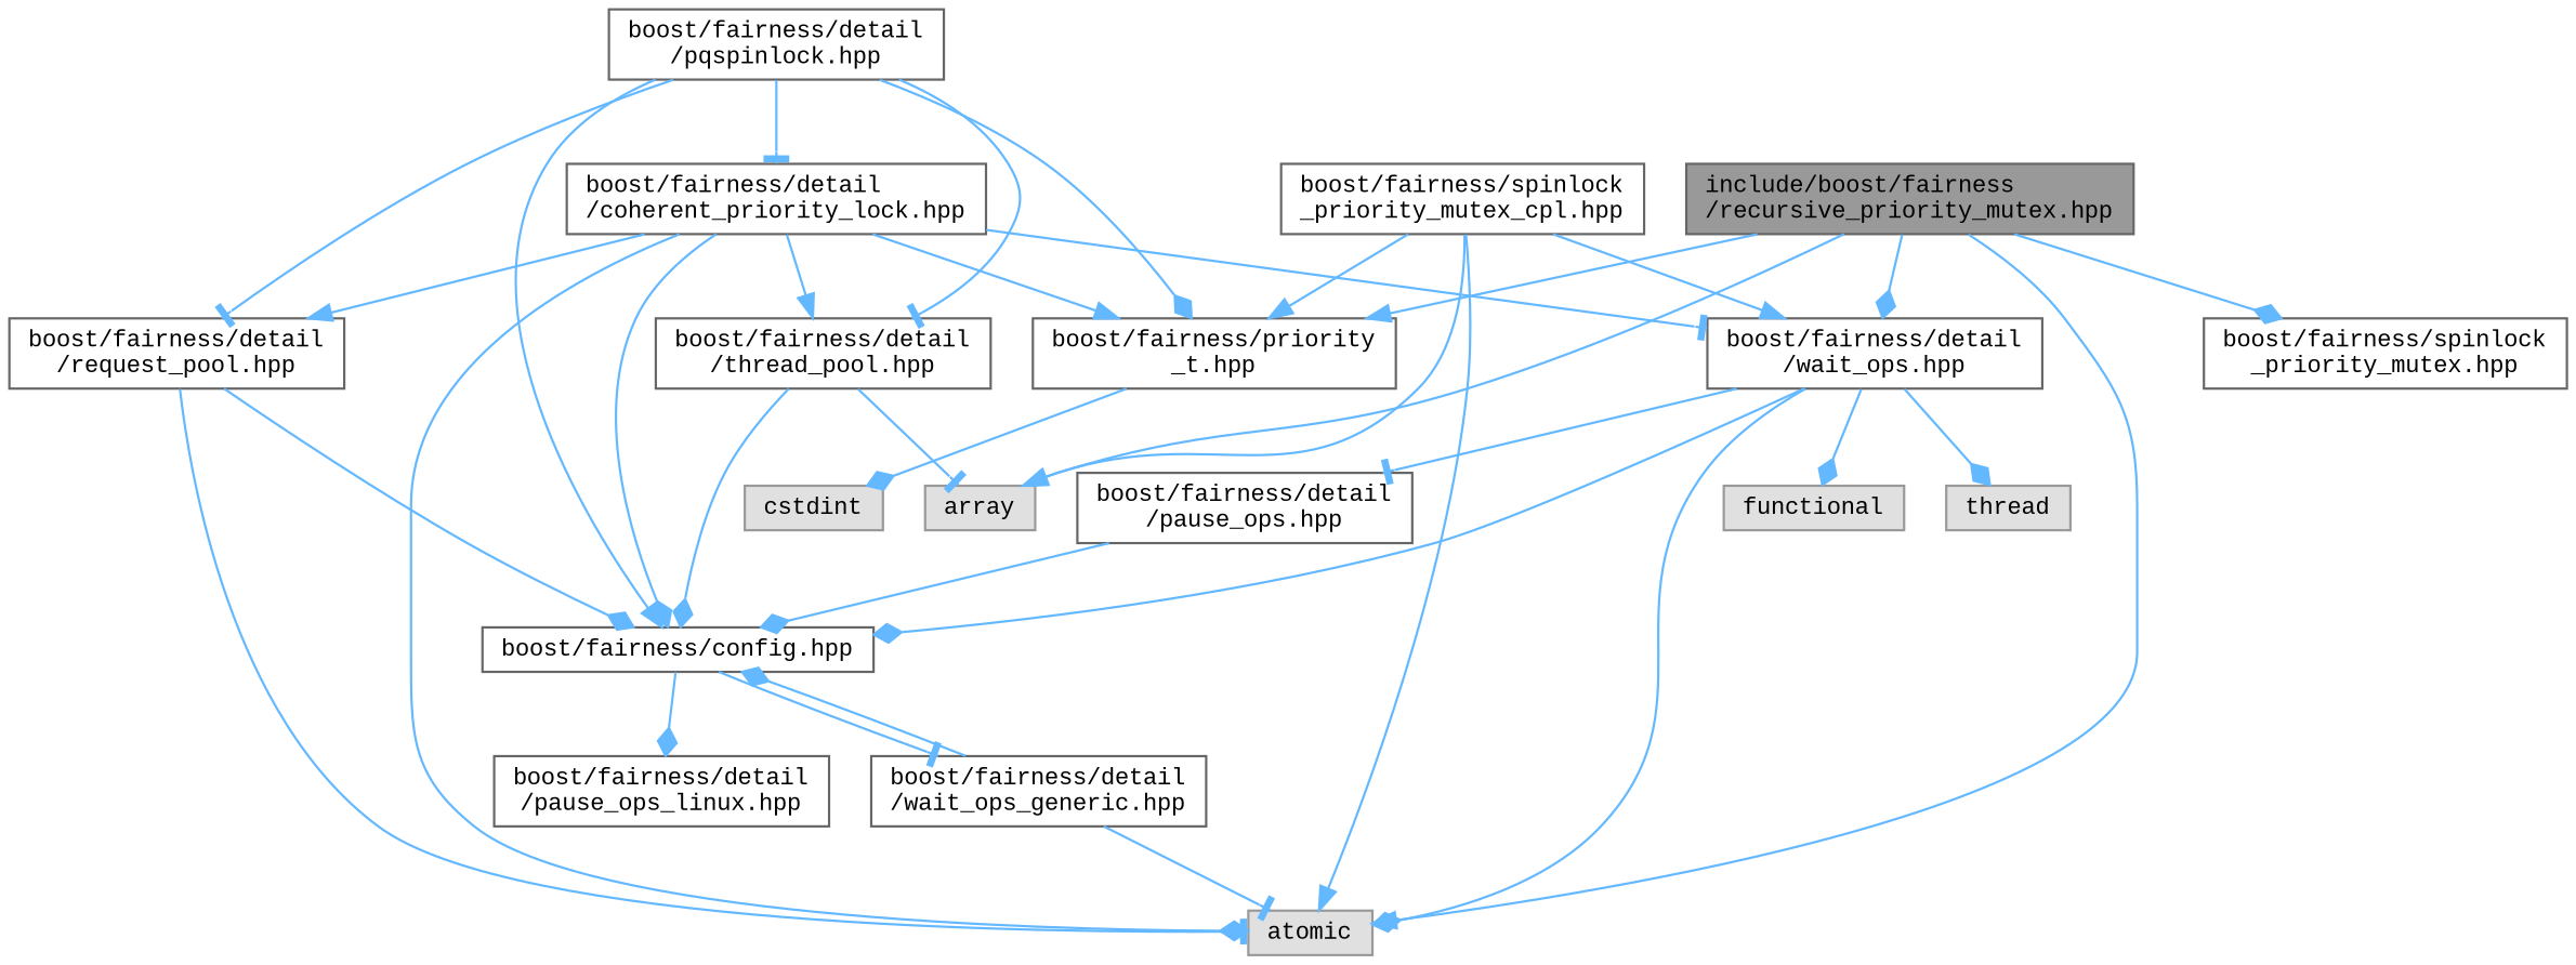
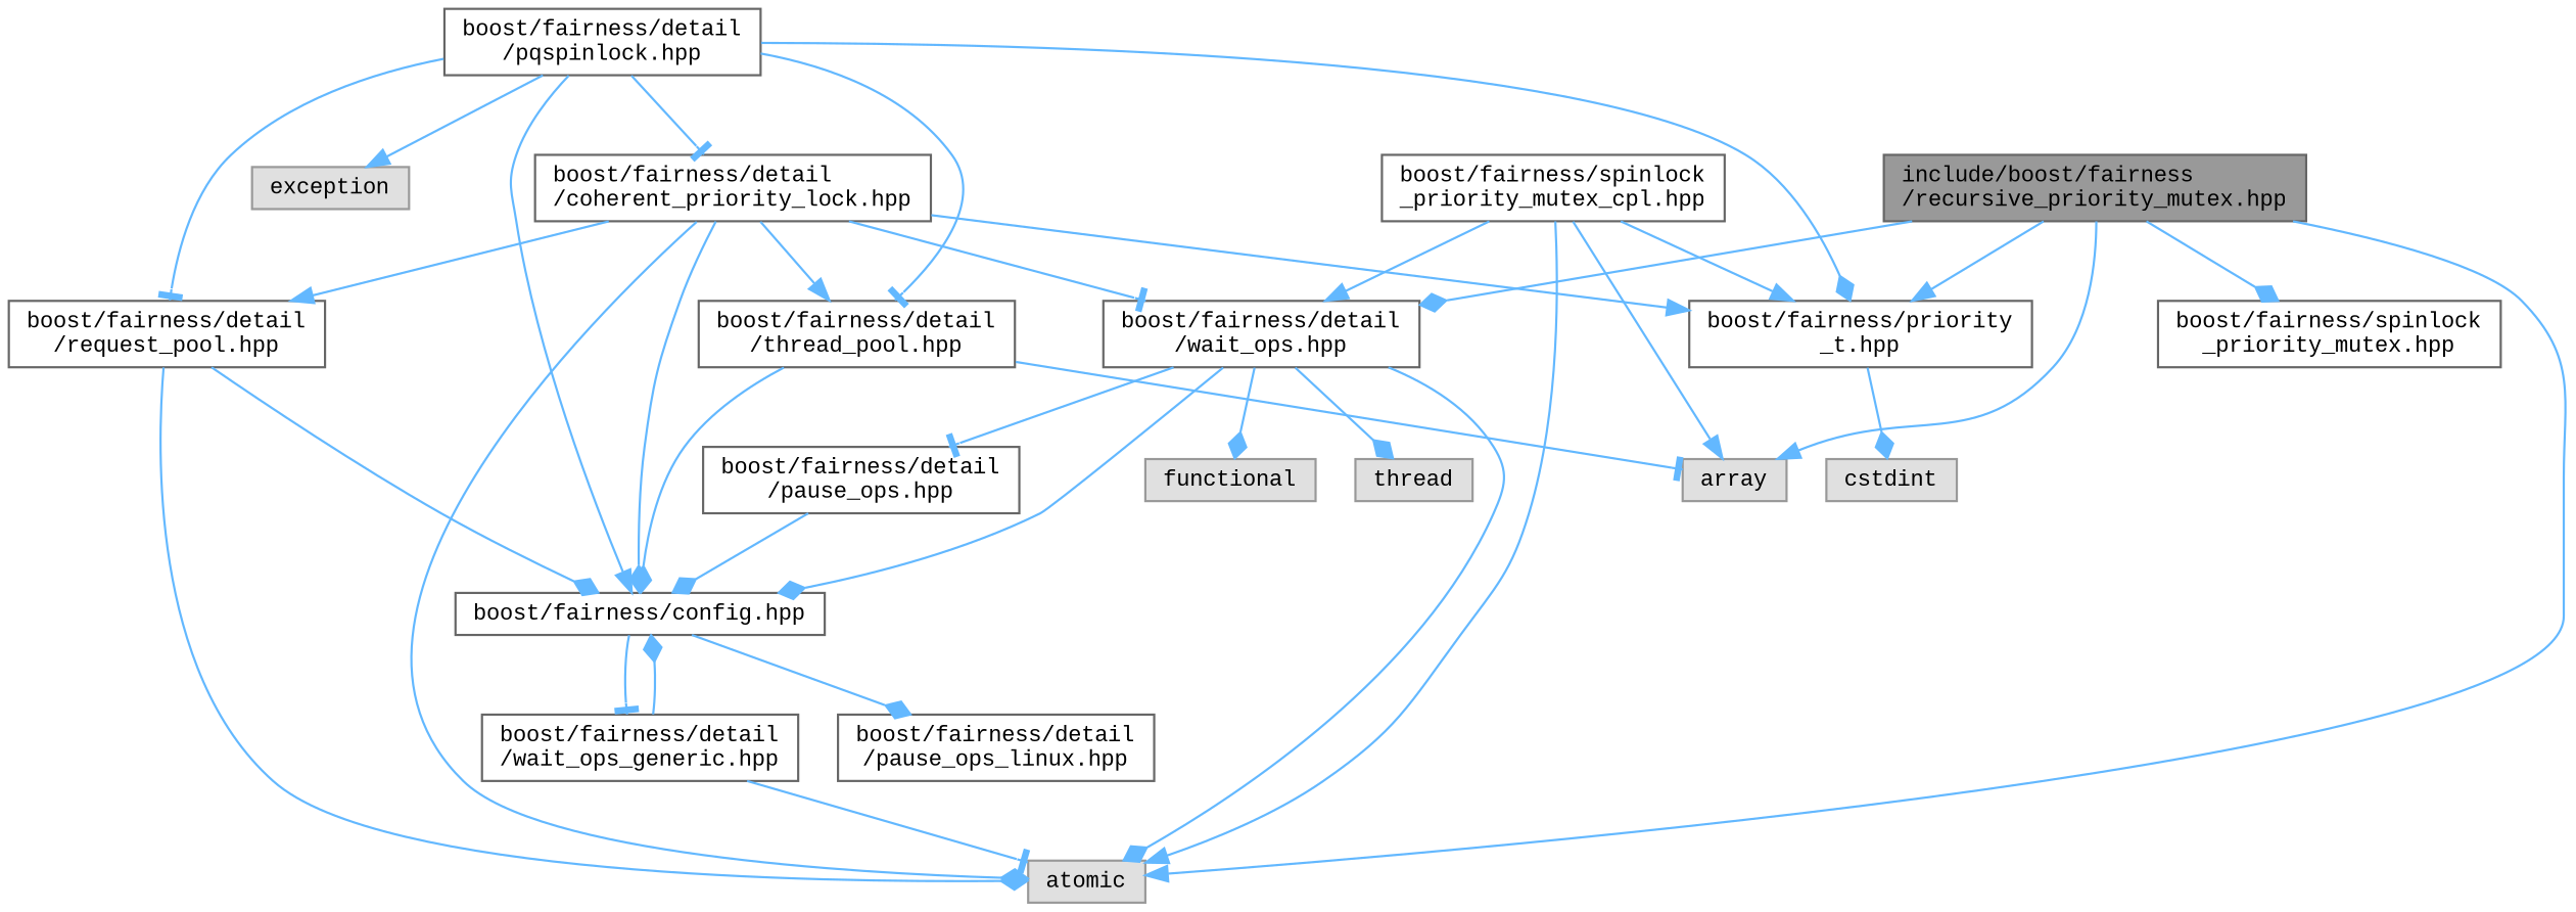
  digraph {
    fontname="Liberation Mono"
    node [color=grey40 fillcolor=white fontname="Liberation Mono" fontsize=10 shape=box style=filled]
    edge [arrowhead=diamond color=steelblue1 fontname="Liberation Mono" fontsize=10 labelfontname=Helvetica labelfontsize=10 style=solid]
    n1 [color=gray40 fillcolor=grey60 fontcolor=black height=0.2 label="include/boost/fairness\l/recursive_priority_mutex.hpp" width=0.4]
    n2 [color=grey60 fillcolor="#E0E0E0" height=0.2 label=atomic width=0.4]
    n3 [color=grey60 fillcolor="#E0E0E0" height=0.2 label=array width=0.4]
    n4 [height=0.2 label="boost/fairness/priority\l_t.hpp" width=0.4]
    n5 [height=0.2 label="boost/fairness/detail\l/wait_ops.hpp" width=0.4]
    n6 [height=0.2 label="boost/fairness/spinlock\l_priority_mutex.hpp" width=0.4]
    n7 [color=grey60 fillcolor="#E0E0E0" height=0.2 label=thread width=0.4]
    n8 [color=grey60 fillcolor="#E0E0E0" height=0.2 label=cstdint width=0.4]
    n9 [height=0.2 label="boost/fairness/config.hpp" width=0.4]
    n10 [height=0.2 label="boost/fairness/detail\l/pause_ops.hpp" width=0.4]
    n11 [color=grey60 fillcolor="#E0E0E0" height=0.2 label=functional width=0.4]
    n12 [height=0.2 label="boost/fairness/detail\l/pause_ops_linux.hpp" width=0.4]
    n13 [height=0.2 label="boost/fairness/detail\l/wait_ops_generic.hpp" width=0.4]
    n14 [height=0.2 label="boost/fairness/spinlock\l_priority_mutex_cpl.hpp" width=0.4]
    n15 [height=0.2 label="boost/fairness/detail\l/pqspinlock.hpp" width=0.4]
+   n16 [color=grey60 fillcolor="#E0E0E0" height=0.2 label=exception width=0.4]
    n17 [height=0.2 label="boost/fairness/detail\l/coherent_priority_lock.hpp" width=0.4]
    n18 [height=0.2 label="boost/fairness/detail\l/request_pool.hpp" width=0.4]
    n19 [height=0.2 label="boost/fairness/detail\l/thread_pool.hpp" width=0.4]
    n1 -> n2 [arrowhead=normal]
    n1 -> n3 [arrowhead=normal]
    n1 -> n4 [arrowhead=normal]
    n1 -> n5
    n1 -> n6
    n4 -> n8
    n5 -> n2
    n5 -> n7
    n5 -> n9
    n5 -> n10 [arrowhead=tee]
    n5 -> n11
    n9 -> n12
    n9 -> n13 [arrowhead=tee]
    n10 -> n9
    n13 -> n2 [arrowhead=tee]
    n13 -> n9
    n14 -> n2 [arrowhead=normal]
    n14 -> n3 [arrowhead=normal]
    n14 -> n4 [arrowhead=normal]
    n14 -> n5 [arrowhead=normal]
    n15 -> n4
    n15 -> n9 [arrowhead=normal]
+   n15 -> n16 [arrowhead=normal]
    n15 -> n17 [arrowhead=tee]
    n15 -> n18 [arrowhead=tee]
    n15 -> n19 [arrowhead=tee]
    n17 -> n2
    n17 -> n4 [arrowhead=normal]
    n17 -> n5 [arrowhead=tee]
    n17 -> n9
    n17 -> n18 [arrowhead=normal]
    n17 -> n19 [arrowhead=normal]
-   n18 -> n2 [arrowhead=tee]
+   n18 -> n2
    n18 -> n9
    n19 -> n3 [arrowhead=tee]
    n19 -> n9
  }
